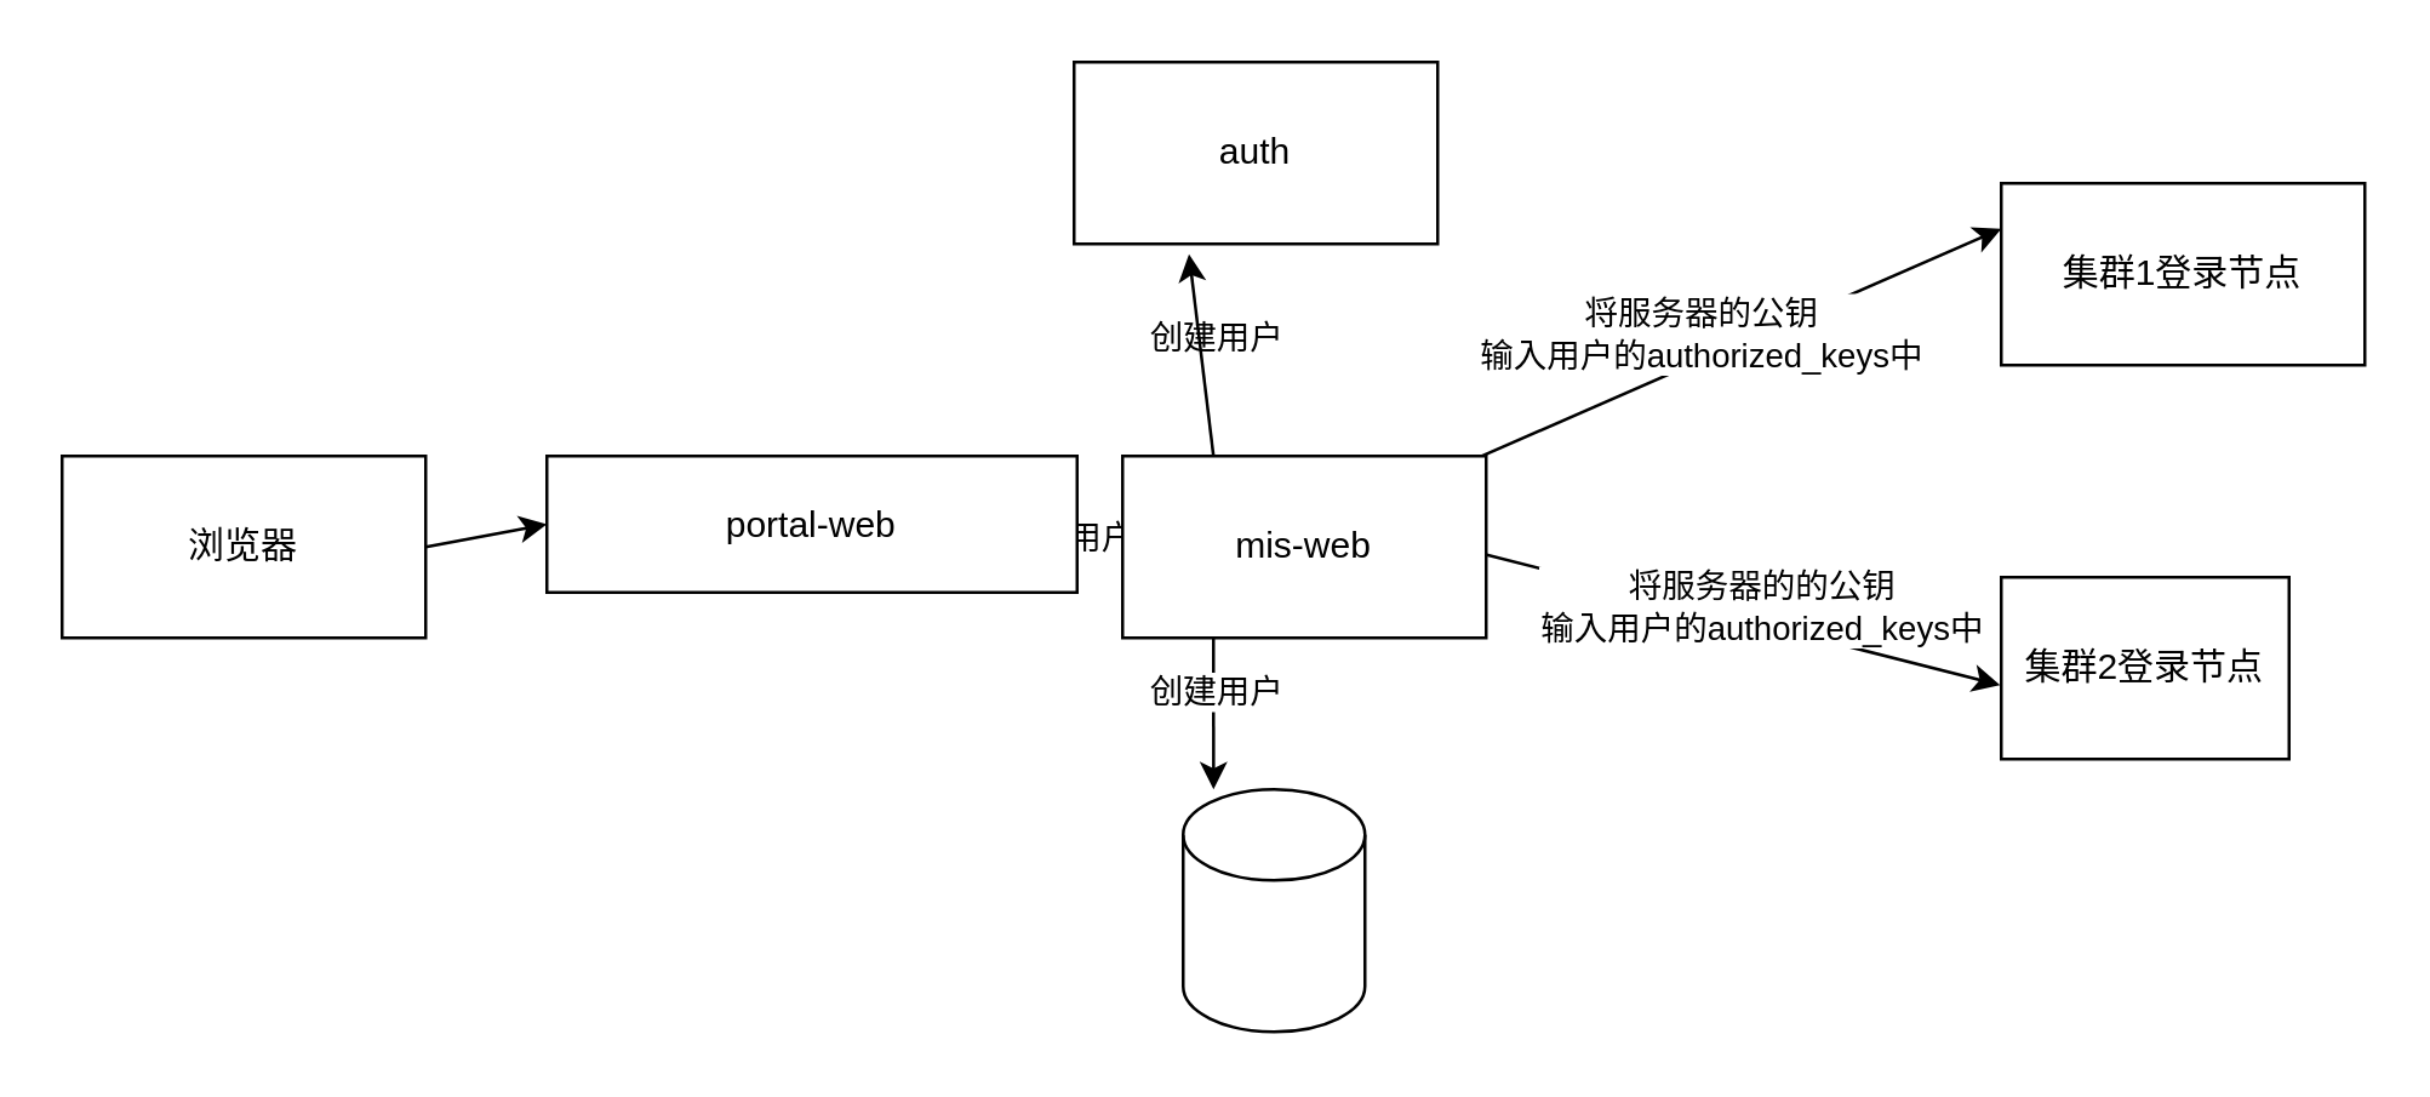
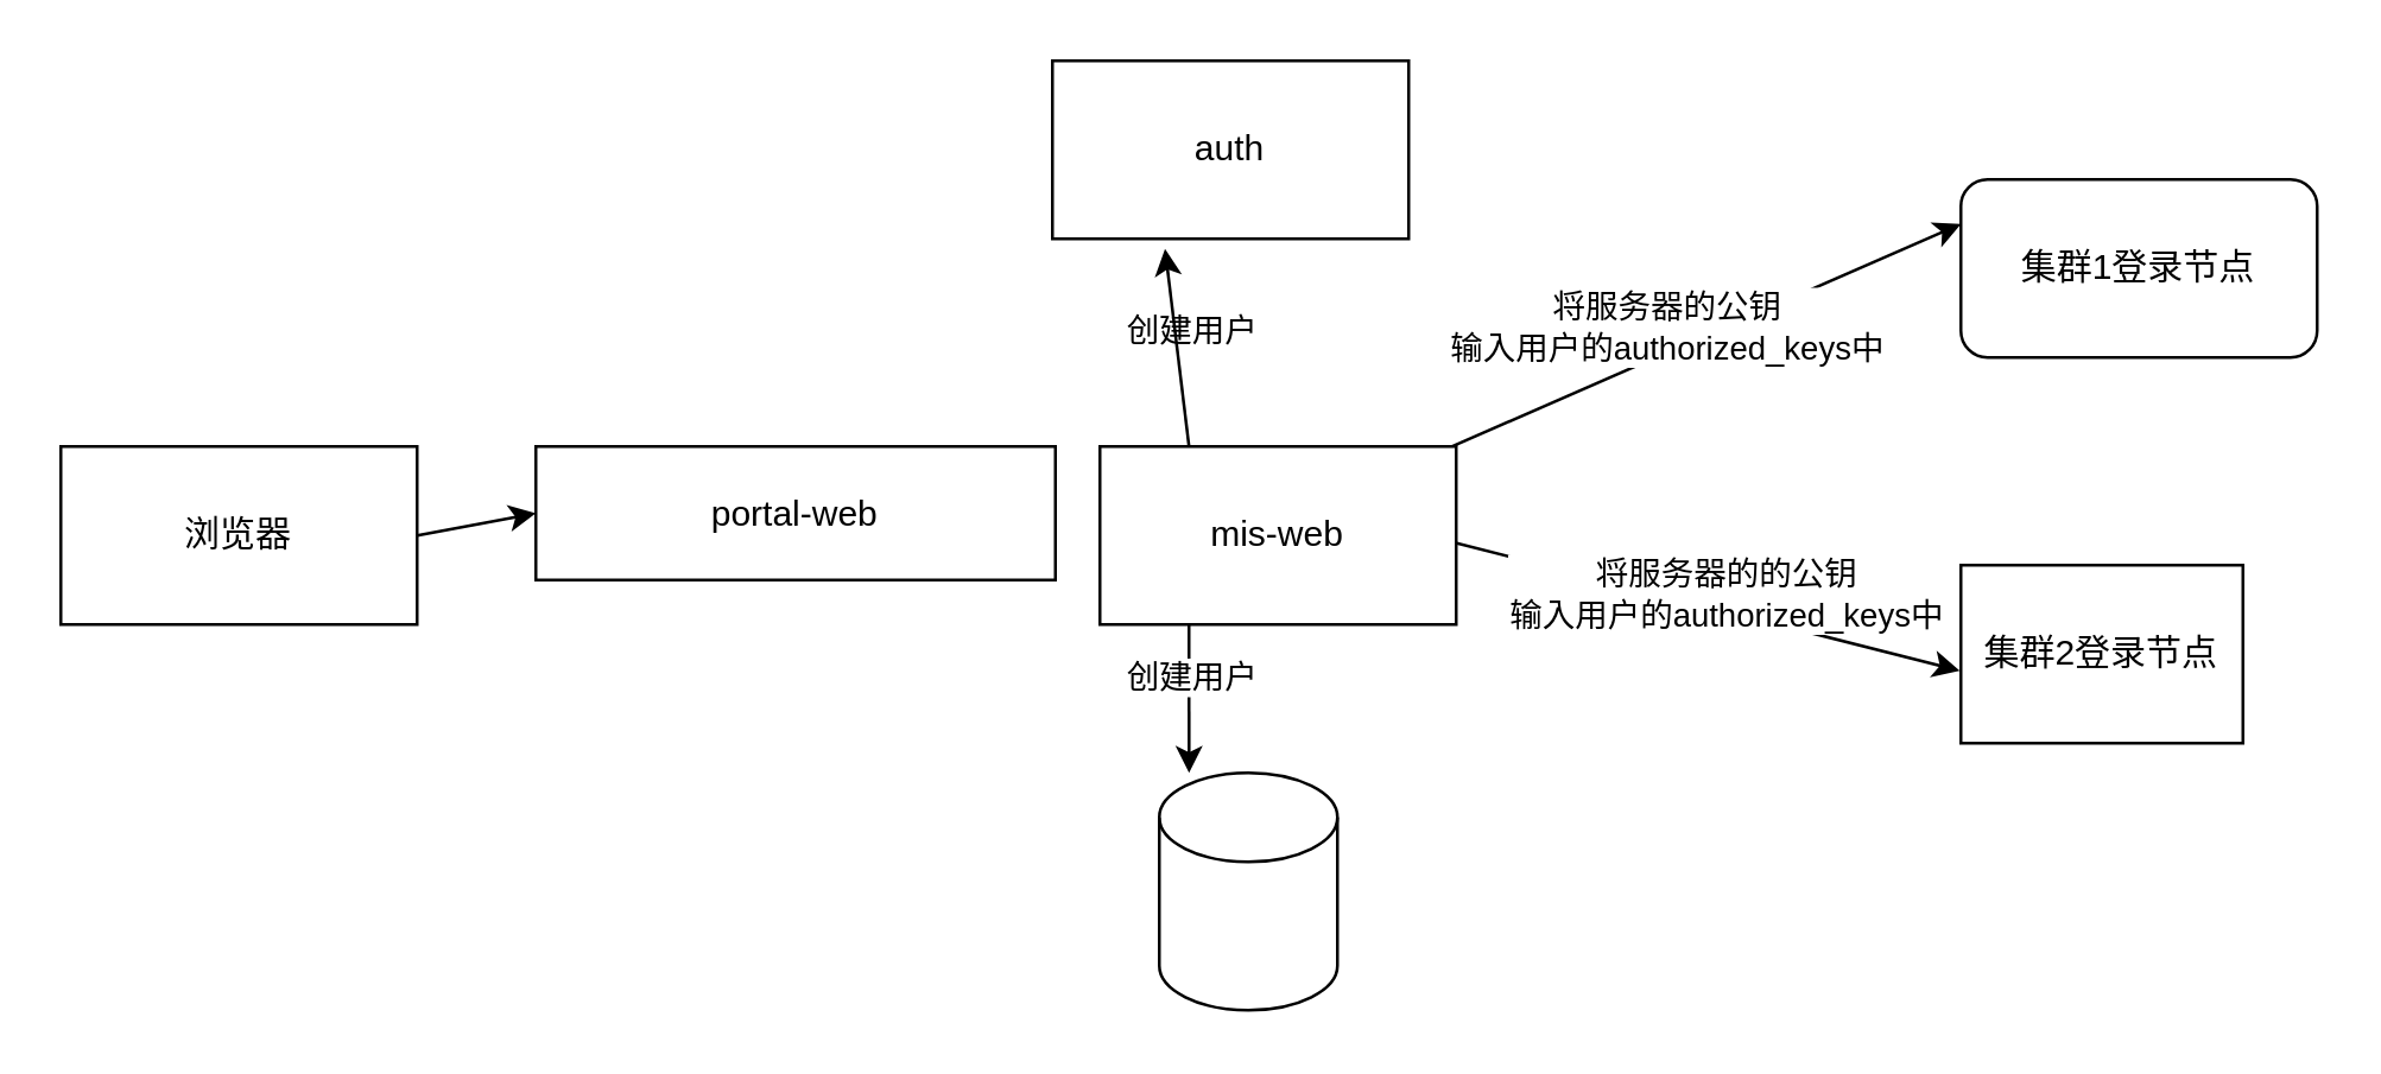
  <mxCell id="0" />
  <mxCell id="1" parent="0" />
  <mxCell id="2" style="edgeStyle=none;html=1;exitX=1;exitY=0.5;exitDx=0;exitDy=0;entryX=0;entryY=0.5;entryDx=0;entryDy=0;" edge="1" parent="1" source="3" target="11"><mxGeometry relative="1" as="geometry" /></mxCell>
  <mxCell id="3" value="浏览器" style="rounded=0;whiteSpace=wrap;html=1;" parent="1" vertex="1"><mxGeometry x="20" y="150" width="120" height="60" as="geometry" /></mxCell>
  <mxCell id="4" style="edgeStyle=none;html=1;exitX=1;exitY=0.5;exitDx=0;exitDy=0;entryX=-0.004;entryY=0.593;entryDx=0;entryDy=0;entryPerimeter=0;" parent="1" target="8" edge="1"><mxGeometry relative="1" as="geometry"><mxPoint x="480" y="180" as="sourcePoint" /></mxGeometry></mxCell>
  <mxCell id="5" style="edgeStyle=none;html=1;entryX=0;entryY=0.25;entryDx=0;entryDy=0;" parent="1" target="7" edge="1"><mxGeometry relative="1" as="geometry"><mxPoint x="480" y="153.75" as="sourcePoint" /></mxGeometry></mxCell>
  <mxCell id="6" value="将服务器的公钥&lt;br&gt;输入用户的authorized_keys中" style="edgeLabel;html=1;align=center;verticalAlign=middle;resizable=0;points=[];" parent="5" vertex="1" connectable="0"><mxGeometry x="-0.129" y="4" relative="1" as="geometry"><mxPoint x="3" y="-6" as="offset" /></mxGeometry></mxCell>
- <mxCell id="7" value="集群1登录节点" style="rounded=0;whiteSpace=wrap;html=1;" parent="1" vertex="1"><mxGeometry x="660" y="60" width="120" height="60" as="geometry" /></mxCell>
+ <mxCell id="7" value="集群1登录节点" style="whiteSpace=wrap;html=1;rounded=1;" parent="1" vertex="1"><mxGeometry x="660" y="60" width="120" height="60" as="geometry" /></mxCell>
  <mxCell id="8" value="集群2登录节点" style="rounded=0;whiteSpace=wrap;html=1;" parent="1" vertex="1"><mxGeometry x="660" y="190" width="95" height="60" as="geometry" /></mxCell>
- <mxCell id="9" style="edgeStyle=none;html=1;exitX=1;exitY=0.5;exitDx=0;exitDy=0;entryX=0;entryY=0.5;entryDx=0;entryDy=0;" parent="1" source="11" target="17" edge="1"><mxGeometry relative="1" as="geometry" /></mxCell>
- <mxCell id="10" value="创建用户" style="edgeLabel;html=1;align=center;verticalAlign=middle;resizable=0;points=[];" parent="9" vertex="1" connectable="0"><mxGeometry x="0.197" y="-1" relative="1" as="geometry"><mxPoint x="-12" y="-1" as="offset" /></mxGeometry></mxCell>
  <mxCell id="11" value="portal-web" style="whiteSpace=wrap;html=1;" parent="1" vertex="1"><mxGeometry x="180" y="150" width="175" height="45" as="geometry" /></mxCell>
  <mxCell id="12" style="edgeStyle=none;html=1;entryX=0.938;entryY=0.011;entryDx=0;entryDy=0;entryPerimeter=0;" parent="1" source="17" edge="1"><mxGeometry relative="1" as="geometry"><mxPoint x="472.56" y="150.66" as="targetPoint" /></mxGeometry></mxCell>
  <mxCell id="13" value="创建用户" style="edgeLabel;html=1;align=center;verticalAlign=middle;resizable=0;points=[];" parent="12" vertex="1" connectable="0"><mxGeometry x="-0.114" y="1" relative="1" as="geometry"><mxPoint x="-73" y="-41" as="offset" /></mxGeometry></mxCell>
  <mxCell id="14" style="edgeStyle=none;html=1;exitX=0.25;exitY=0;exitDx=0;exitDy=0;entryX=0.316;entryY=1.056;entryDx=0;entryDy=0;entryPerimeter=0;" edge="1" parent="1" source="17" target="18"><mxGeometry relative="1" as="geometry" /></mxCell>
  <mxCell id="15" style="edgeStyle=none;html=1;exitX=0.25;exitY=1;exitDx=0;exitDy=0;entryX=0.167;entryY=0;entryDx=0;entryDy=0;entryPerimeter=0;" edge="1" parent="1" source="17" target="19"><mxGeometry relative="1" as="geometry" /></mxCell>
  <mxCell id="16" value="创建用户" style="edgeLabel;html=1;align=center;verticalAlign=middle;resizable=0;points=[];" vertex="1" connectable="0" parent="15"><mxGeometry x="-0.284" relative="1" as="geometry"><mxPoint as="offset" /></mxGeometry></mxCell>
  <mxCell id="17" value="mis-web" style="whiteSpace=wrap;html=1;" parent="1" vertex="1"><mxGeometry x="370" y="150" width="120" height="60" as="geometry" /></mxCell>
  <mxCell id="18" value="auth" style="rounded=0;whiteSpace=wrap;html=1;" vertex="1" parent="1"><mxGeometry x="354" y="20" width="120" height="60" as="geometry" /></mxCell>
  <mxCell id="19" value="" style="shape=cylinder3;whiteSpace=wrap;html=1;boundedLbl=1;backgroundOutline=1;size=15;" vertex="1" parent="1"><mxGeometry x="390" y="260" width="60" height="80" as="geometry" /></mxCell>
  <mxCell id="20" value="将服务器的的公钥&lt;br&gt;输入用户的authorized_keys中" style="edgeLabel;html=1;align=center;verticalAlign=middle;resizable=0;points=[];" vertex="1" connectable="0" parent="1"><mxGeometry x="580.004" y="199.998" as="geometry" /></mxCell>
